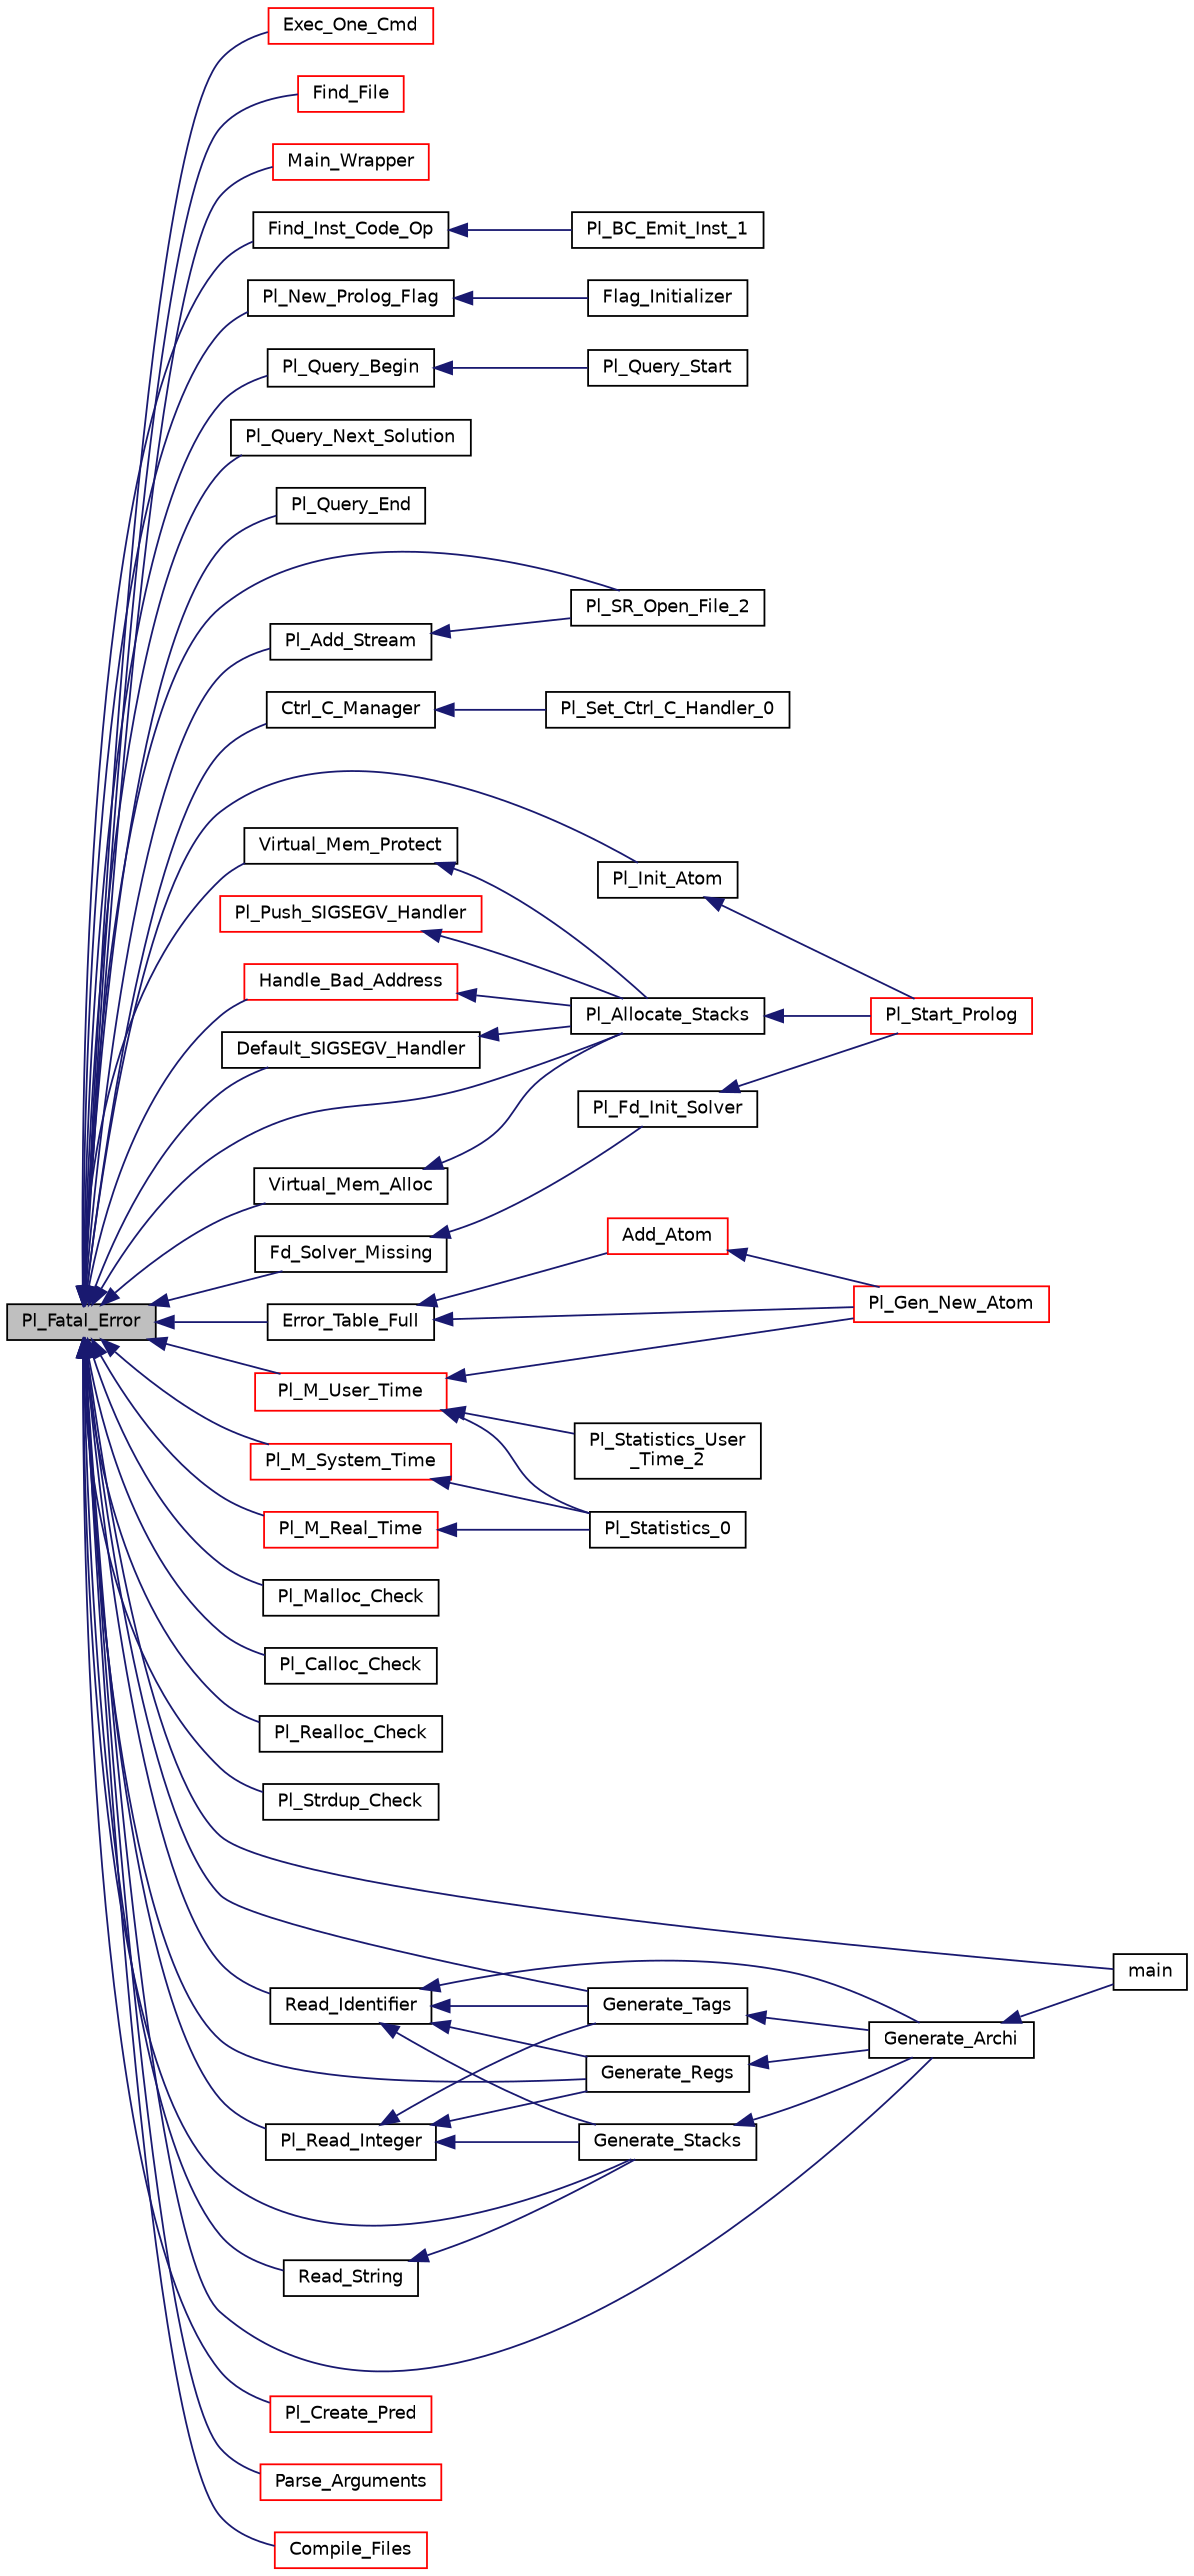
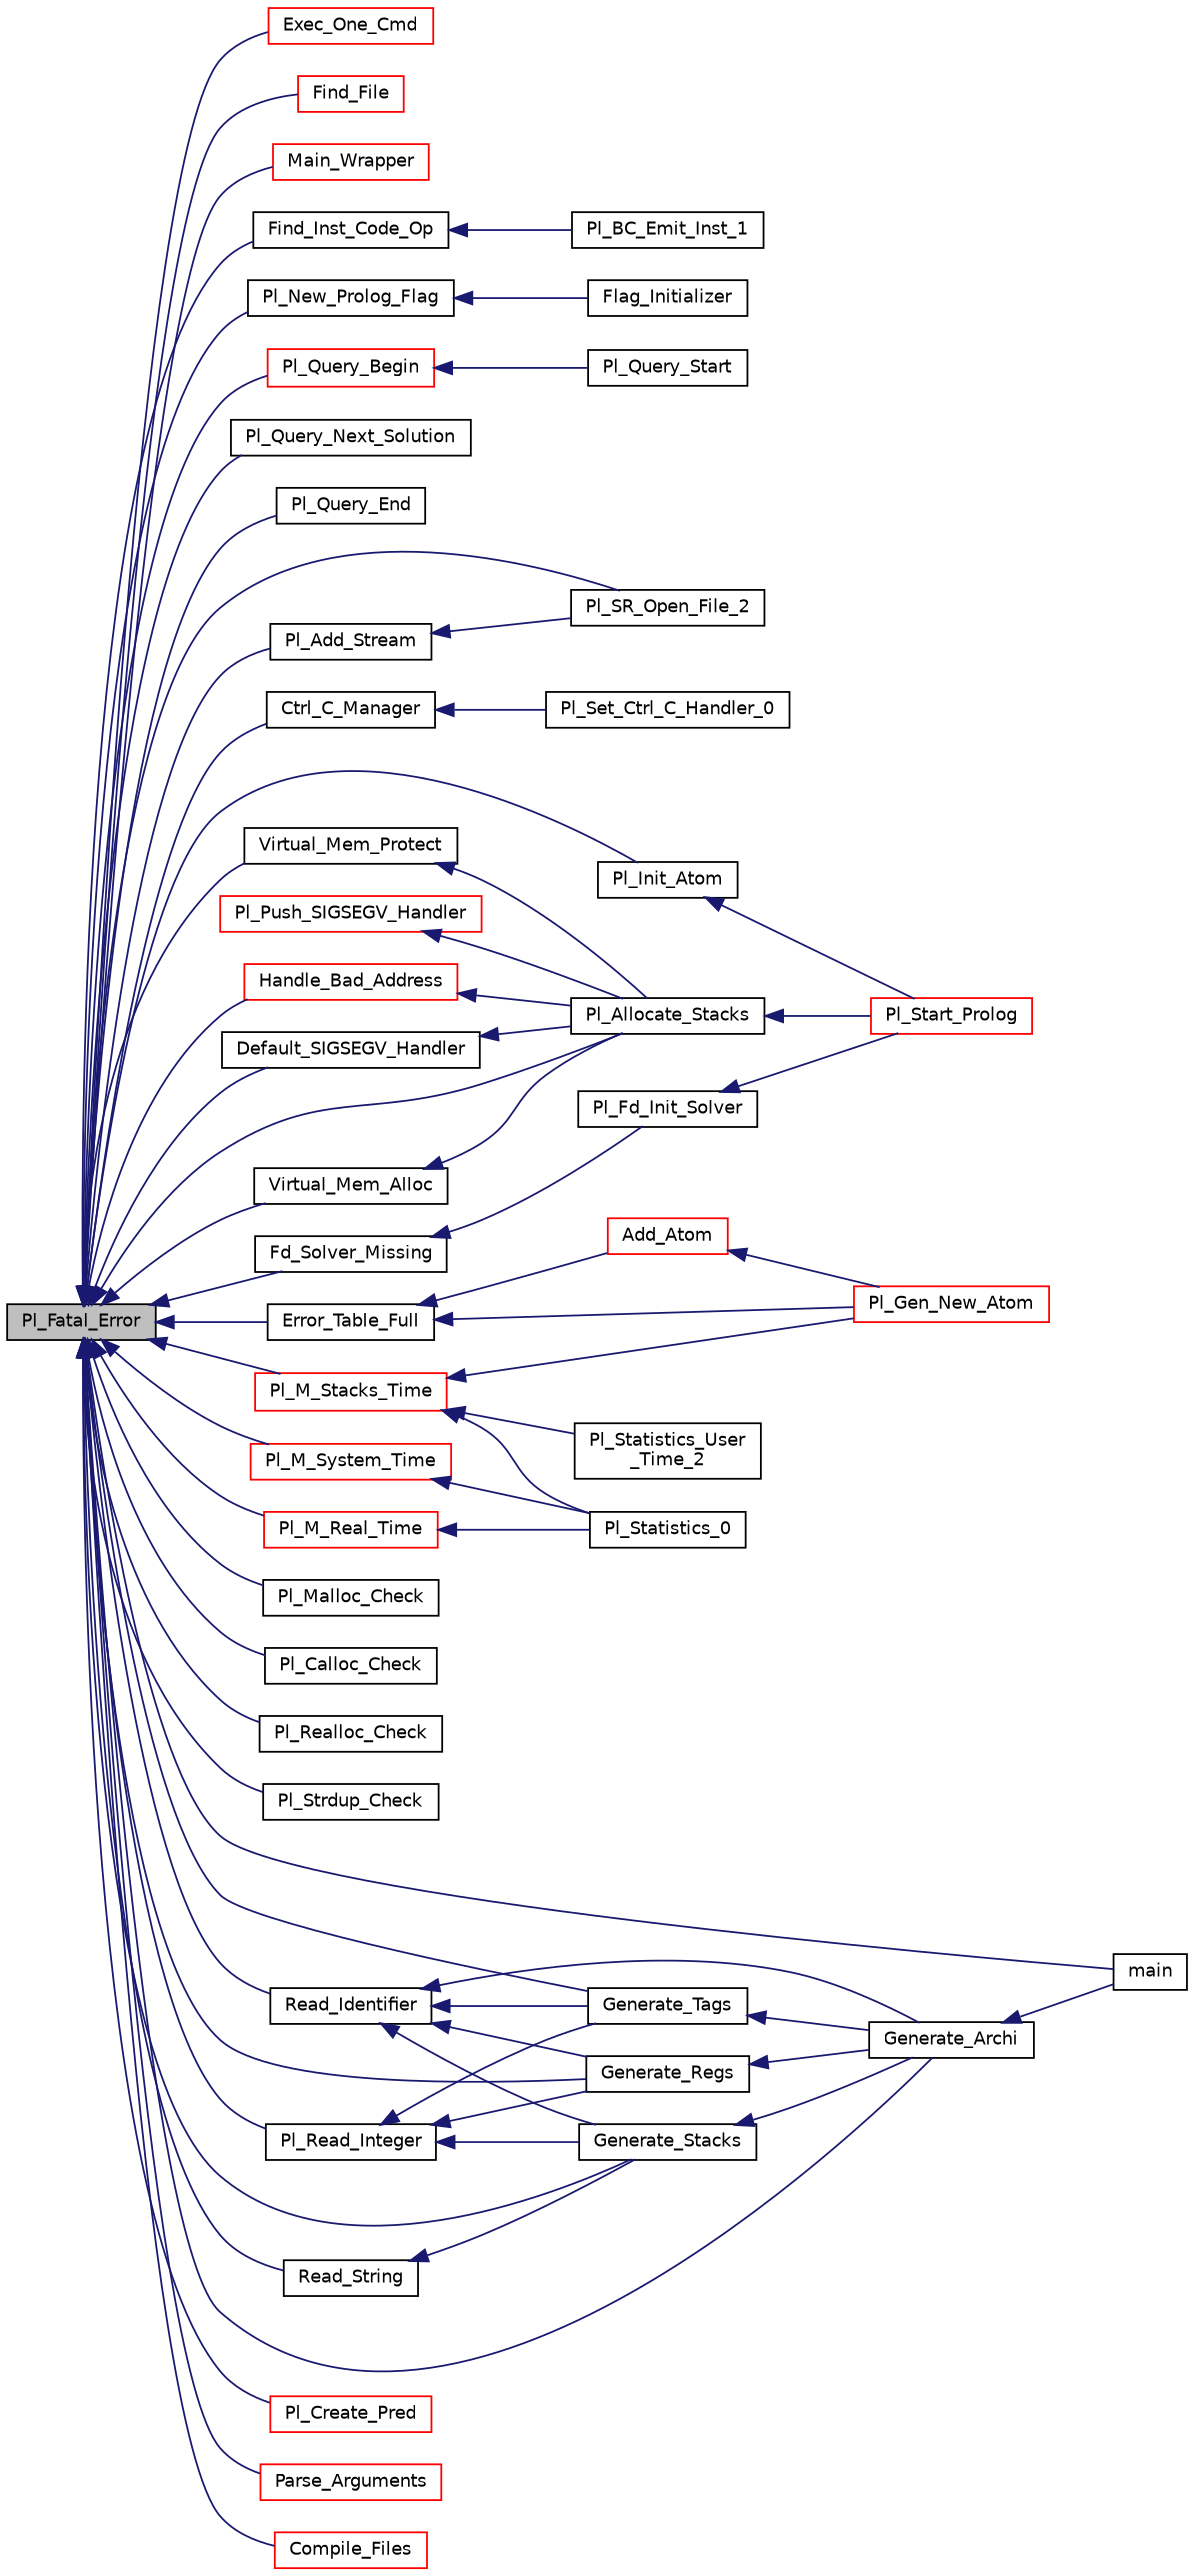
  digraph {
    rankdir=LR
    node [color=black fillcolor=white fontname=Helvetica fontsize=10 shape=record style=filled]
    edge [color=midnightblue dir=back fontname=Helvetica fontsize=10 labelfontname=Helvetica labelfontsize=10 style=solid]
    n1 [fillcolor=grey75 fontcolor=black height=0.2 label=Pl_Fatal_Error width=0.4]
    n2 [height=0.2 label=Find_Inst_Code_Op width=0.4]
    n3 [height=0.2 label=Pl_New_Prolog_Flag width=0.4]
-   n4 [height=0.2 label=Pl_Query_Begin width=0.4]
+   n4 [color=red height=0.2 label=Pl_Query_Begin width=0.4]
    n5 [height=0.2 label=Pl_Query_Next_Solution width=0.4]
    n6 [height=0.2 label=Pl_Query_End width=0.4]
    n7 [height=0.2 label=Pl_SR_Open_File_2 width=0.4]
    n8 [height=0.2 label=Pl_Add_Stream width=0.4]
    n9 [height=0.2 label=Ctrl_C_Manager width=0.4]
    n10 [height=0.2 label=Pl_Init_Atom width=0.4]
    n11 [height=0.2 label=Error_Table_Full width=0.4]
    n12 [height=0.2 label=Fd_Solver_Missing width=0.4]
-   n13 [color=red height=0.2 label=Pl_M_User_Time width=0.4]
+   n13 [color=red height=0.2 label=Pl_M_Stacks_Time width=0.4]
    n14 [color=red height=0.2 label=Pl_M_System_Time width=0.4]
    n15 [color=red height=0.2 label=Pl_M_Real_Time width=0.4]
    n16 [height=0.2 label=Pl_Malloc_Check width=0.4]
    n17 [height=0.2 label=Pl_Calloc_Check width=0.4]
    n18 [height=0.2 label=Pl_Realloc_Check width=0.4]
    n19 [height=0.2 label=Pl_Strdup_Check width=0.4]
    n20 [height=0.2 label=main width=0.4]
    n21 [height=0.2 label=Generate_Archi width=0.4]
    n22 [height=0.2 label=Read_Identifier width=0.4]
    n23 [height=0.2 label=Generate_Regs width=0.4]
    n24 [height=0.2 label=Generate_Tags width=0.4]
    n25 [height=0.2 label=Generate_Stacks width=0.4]
    n26 [height=0.2 label=Read_String width=0.4]
    n27 [height=0.2 label=Pl_Read_Integer width=0.4]
    n28 [color=red height=0.2 label=Pl_Create_Pred width=0.4]
    n29 [height=0.2 label=Virtual_Mem_Alloc width=0.4]
    n30 [height=0.2 label=Pl_Allocate_Stacks width=0.4]
    n31 [height=0.2 label=Virtual_Mem_Protect width=0.4]
    n32 [color=red height=0.2 label=Handle_Bad_Address width=0.4]
    n33 [height=0.2 label=Default_SIGSEGV_Handler width=0.4]
    n34 [color=red height=0.2 label=Parse_Arguments width=0.4]
    n35 [color=red height=0.2 label=Compile_Files width=0.4]
    n36 [color=red height=0.2 label=Exec_One_Cmd width=0.4]
    n37 [color=red height=0.2 label=Find_File width=0.4]
    n38 [color=red height=0.2 label=Main_Wrapper width=0.4]
    n39 [height=0.2 label=Pl_BC_Emit_Inst_1 width=0.4]
    n40 [height=0.2 label=Flag_Initializer width=0.4]
    n41 [height=0.2 label=Pl_Query_Start width=0.4]
    n42 [height=0.2 label=Pl_Set_Ctrl_C_Handler_0 width=0.4]
    n43 [color=red height=0.2 label=Pl_Start_Prolog width=0.4]
    n44 [color=red height=0.2 label=Add_Atom width=0.4]
    n45 [color=red height=0.2 label=Pl_Gen_New_Atom width=0.4]
    n46 [height=0.2 label=Pl_Fd_Init_Solver width=0.4]
    n47 [height=0.2 label=Pl_Statistics_0 width=0.4]
    n48 [height=0.2 label="Pl_Statistics_User\l_Time_2" width=0.4]
    n49 [color=red height=0.2 label=Pl_Push_SIGSEGV_Handler width=0.4]
    n1 -> n2
    n1 -> n3
    n1 -> n4
    n1 -> n5
    n1 -> n6
    n1 -> n7
    n1 -> n8
    n1 -> n9
    n1 -> n10
    n1 -> n11
    n1 -> n12
    n1 -> n13
    n1 -> n14
    n1 -> n15
    n1 -> n16
    n1 -> n17
    n1 -> n18
    n1 -> n19
    n1 -> n20
    n1 -> n21
    n1 -> n22
    n1 -> n23
    n1 -> n24
    n1 -> n25
    n1 -> n26
    n1 -> n27
    n1 -> n28
    n1 -> n29
    n1 -> n30
    n1 -> n31
    n1 -> n32
    n1 -> n33
    n1 -> n34
    n1 -> n35
    n1 -> n36
    n1 -> n37
    n1 -> n38
    n2 -> n39
    n3 -> n40
    n4 -> n41
    n8 -> n7
    n9 -> n42
    n10 -> n43
    n11 -> n44
    n11 -> n45
    n12 -> n46
    n13 -> n45
    n13 -> n47
    n13 -> n48
    n14 -> n47
    n15 -> n47
    n21 -> n20
    n22 -> n21
    n22 -> n23
    n22 -> n24
    n22 -> n25
    n23 -> n21
    n24 -> n21
    n25 -> n21
    n26 -> n25
    n27 -> n23
    n27 -> n24
    n27 -> n25
    n29 -> n30
    n30 -> n43
    n31 -> n30
    n32 -> n30
    n33 -> n30
    n44 -> n45
    n46 -> n43
    n49 -> n30
  }
